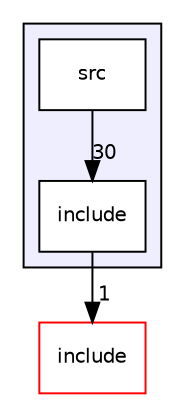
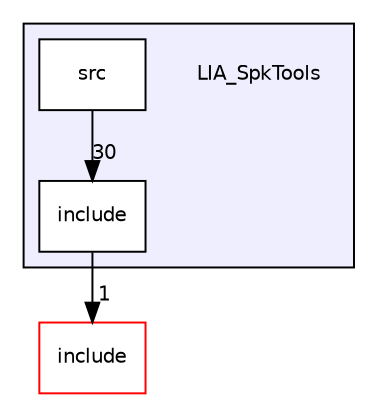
  digraph {
    compound=true
    node [fontname=Helvetica fontsize=10 shape=box color=black fillcolor=white style=filled]
    edge [labeldistance=1.5 labelfontname=Helvetica labelfontsize=10]
+   n1 [label=LIA_SpkTools shape=plaintext color="" fillcolor="" style=""]
    n2 [label=include]
    n3 [label=src]
    n4 [color=red label=include]
    subgraph cluster_1 {
      bgcolor="#eeeeff"
      pencolor=black
+     n1
      n2
      n3
    }
    n2 -> n4 [headlabel=1]
    n3 -> n2 [headlabel=30]
  }
